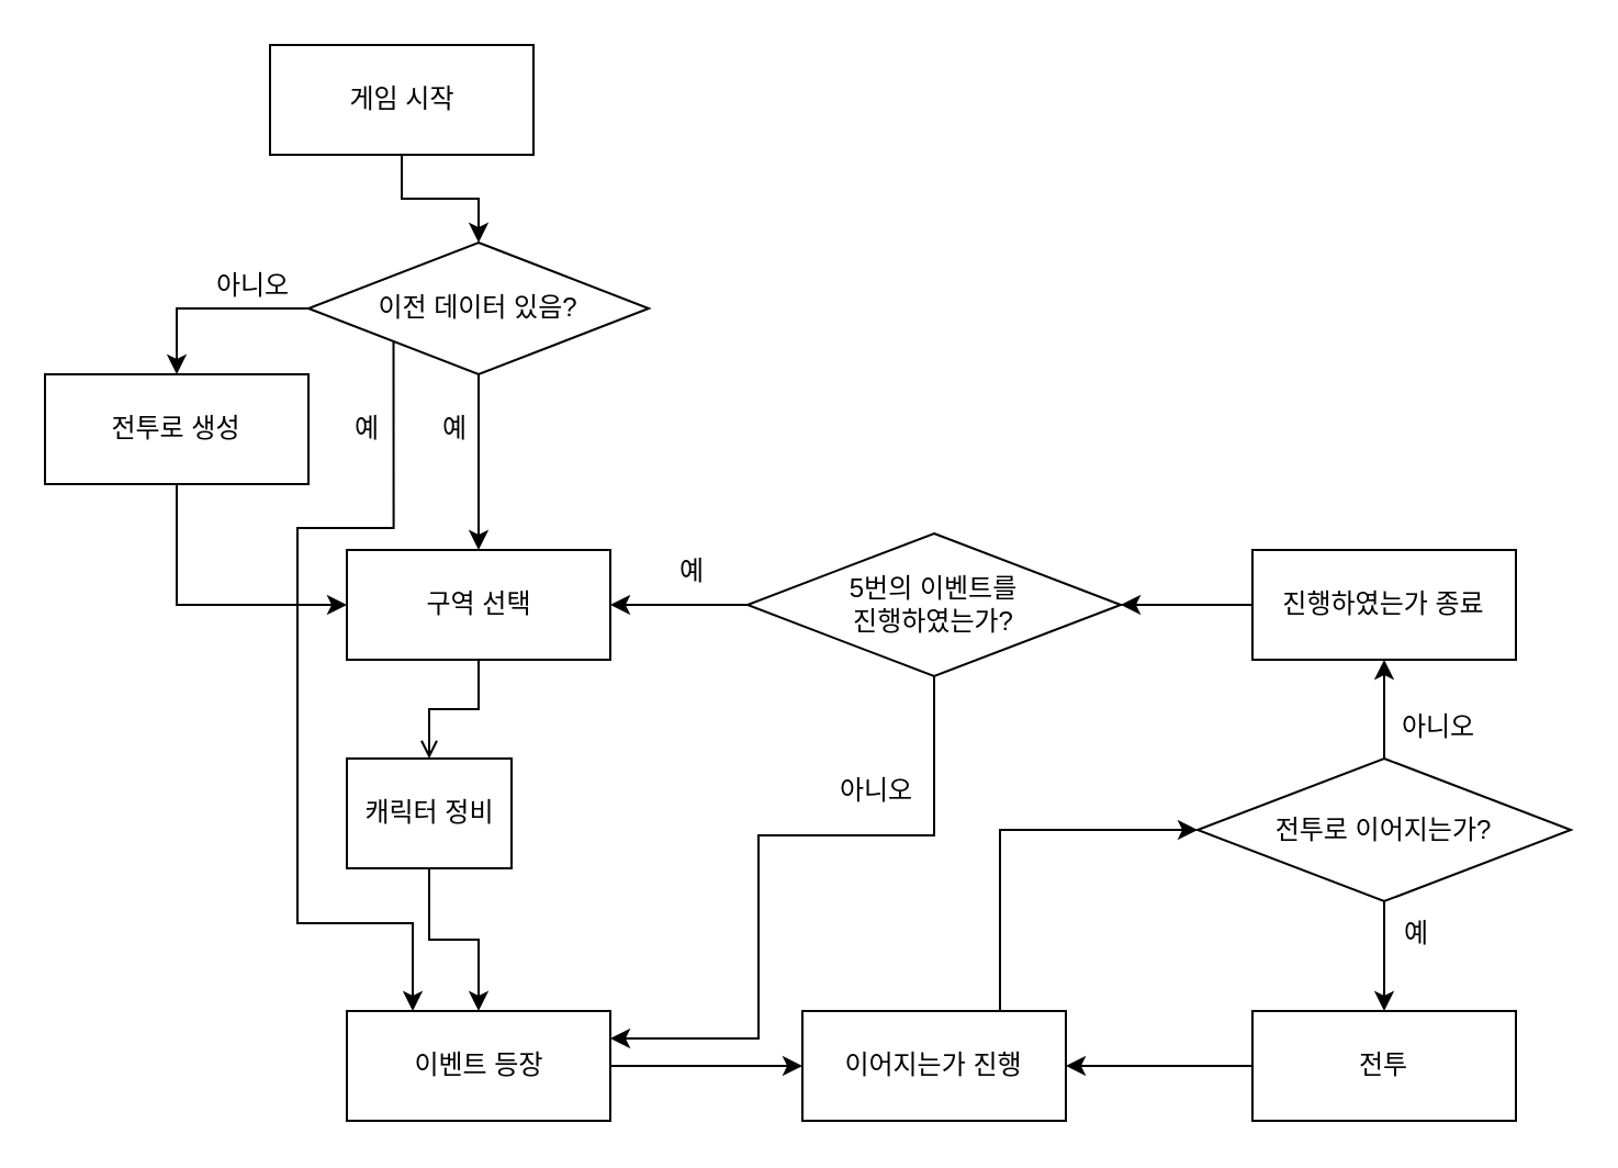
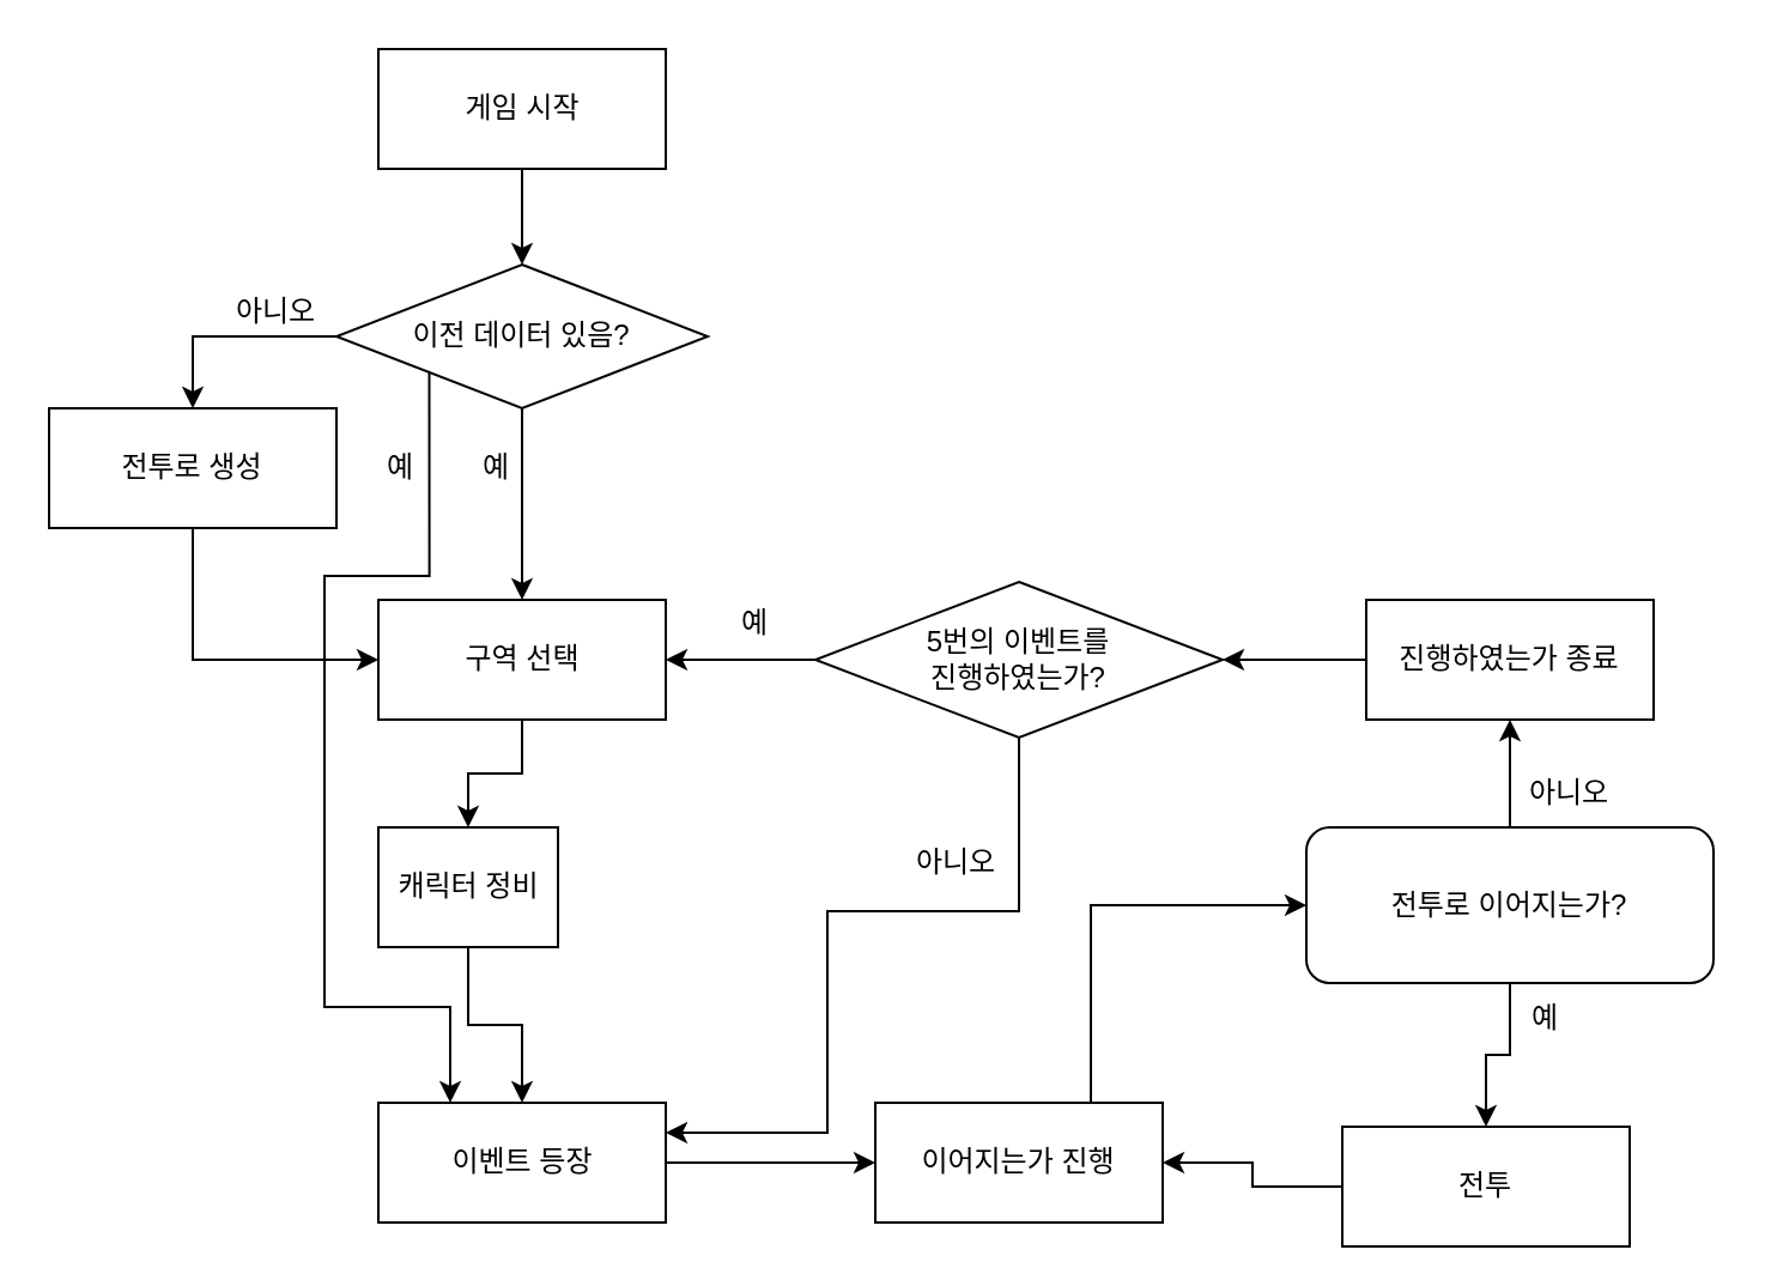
  <mxCell id="0" />
  <mxCell id="1" parent="0" />
  <mxCell id="2" style="edgeStyle=orthogonalEdgeStyle;rounded=0;orthogonalLoop=1;jettySize=auto;html=1;exitX=0.5;exitY=1;exitDx=0;exitDy=0;entryX=0.5;entryY=0;entryDx=0;entryDy=0;" parent="1" source="3" target="7" edge="1"><mxGeometry relative="1" as="geometry" /></mxCell>
- <mxCell id="3" value="게임 시작" style="rounded=0;whiteSpace=wrap;html=1;" parent="1" vertex="1"><mxGeometry x="122.5" y="20" width="120" height="50" as="geometry" /></mxCell>
+ <mxCell id="3" value="게임 시작" style="rounded=0;whiteSpace=wrap;html=1;" parent="1" vertex="1"><mxGeometry x="157.5" y="20" width="120" height="50" as="geometry" /></mxCell>
  <mxCell id="4" style="edgeStyle=orthogonalEdgeStyle;rounded=0;orthogonalLoop=1;jettySize=auto;html=1;exitX=0;exitY=0.5;exitDx=0;exitDy=0;" parent="1" source="7" target="9" edge="1"><mxGeometry relative="1" as="geometry" /></mxCell>
  <mxCell id="5" style="edgeStyle=orthogonalEdgeStyle;rounded=0;orthogonalLoop=1;jettySize=auto;html=1;exitX=0.5;exitY=1;exitDx=0;exitDy=0;" parent="1" source="7" target="13" edge="1"><mxGeometry relative="1" as="geometry" /></mxCell>
  <mxCell id="6" style="edgeStyle=orthogonalEdgeStyle;rounded=0;orthogonalLoop=1;jettySize=auto;html=1;exitX=0;exitY=1;exitDx=0;exitDy=0;entryX=0.25;entryY=0;entryDx=0;entryDy=0;" edge="1" parent="1" source="7" target="17"><mxGeometry relative="1" as="geometry"><Array as="points"><mxPoint x="179" y="240" /><mxPoint x="135" y="240" /><mxPoint x="135" y="420" /><mxPoint x="188" y="420" /></Array></mxGeometry></mxCell>
  <mxCell id="7" value="이전 데이터 있음?" style="rhombus;whiteSpace=wrap;html=1;" parent="1" vertex="1"><mxGeometry x="140" y="110" width="155" height="60" as="geometry" /></mxCell>
  <mxCell id="8" style="edgeStyle=orthogonalEdgeStyle;rounded=0;orthogonalLoop=1;jettySize=auto;html=1;exitX=0.5;exitY=1;exitDx=0;exitDy=0;entryX=0;entryY=0.5;entryDx=0;entryDy=0;" parent="1" source="9" target="13" edge="1"><mxGeometry relative="1" as="geometry" /></mxCell>
  <mxCell id="9" value="전투로 생성" style="rounded=0;whiteSpace=wrap;html=1;" parent="1" vertex="1"><mxGeometry x="20" y="170" width="120" height="50" as="geometry" /></mxCell>
  <mxCell id="10" value="예" style="text;html=1;strokeColor=none;fillColor=none;align=center;verticalAlign=middle;whiteSpace=wrap;rounded=0;" parent="1" vertex="1"><mxGeometry x="147" y="185" width="40" height="20" as="geometry" /></mxCell>
  <mxCell id="11" value="아니오" style="text;html=1;strokeColor=none;fillColor=none;align=center;verticalAlign=middle;whiteSpace=wrap;rounded=0;" parent="1" vertex="1"><mxGeometry x="95" y="120" width="40" height="20" as="geometry" /></mxCell>
- <mxCell id="12" style="edgeStyle=orthogonalEdgeStyle;rounded=0;orthogonalLoop=1;jettySize=auto;html=1;exitX=0.5;exitY=1;exitDx=0;exitDy=0;entryX=0.5;entryY=0;entryDx=0;entryDy=0;endArrow=open;" parent="1" source="13" target="15" edge="1"><mxGeometry relative="1" as="geometry" /></mxCell>
+ <mxCell id="12" style="edgeStyle=orthogonalEdgeStyle;rounded=0;orthogonalLoop=1;jettySize=auto;html=1;exitX=0.5;exitY=1;exitDx=0;exitDy=0;entryX=0.5;entryY=0;entryDx=0;entryDy=0;" parent="1" source="13" target="15" edge="1"><mxGeometry relative="1" as="geometry" /></mxCell>
  <mxCell id="13" value="구역 선택" style="rounded=0;whiteSpace=wrap;html=1;" parent="1" vertex="1"><mxGeometry x="157.5" y="250" width="120" height="50" as="geometry" /></mxCell>
  <mxCell id="14" style="edgeStyle=orthogonalEdgeStyle;rounded=0;orthogonalLoop=1;jettySize=auto;html=1;exitX=0.5;exitY=1;exitDx=0;exitDy=0;" parent="1" source="15" target="17" edge="1"><mxGeometry relative="1" as="geometry" /></mxCell>
  <mxCell id="15" value="캐릭터 정비" style="rounded=0;whiteSpace=wrap;html=1;" parent="1" vertex="1"><mxGeometry x="157.5" y="345" width="75" height="50" as="geometry" /></mxCell>
  <mxCell id="16" style="edgeStyle=orthogonalEdgeStyle;rounded=0;orthogonalLoop=1;jettySize=auto;html=1;exitX=1;exitY=0.5;exitDx=0;exitDy=0;entryX=0;entryY=0.5;entryDx=0;entryDy=0;" parent="1" source="17" target="31" edge="1"><mxGeometry relative="1" as="geometry" /></mxCell>
  <mxCell id="17" value="이벤트 등장" style="rounded=0;whiteSpace=wrap;html=1;" parent="1" vertex="1"><mxGeometry x="157.5" y="460" width="120" height="50" as="geometry" /></mxCell>
  <mxCell id="18" style="edgeStyle=orthogonalEdgeStyle;rounded=0;orthogonalLoop=1;jettySize=auto;html=1;exitX=0.5;exitY=1;exitDx=0;exitDy=0;" parent="1" source="20" target="25" edge="1"><mxGeometry relative="1" as="geometry" /></mxCell>
  <mxCell id="19" style="edgeStyle=orthogonalEdgeStyle;rounded=0;orthogonalLoop=1;jettySize=auto;html=1;exitX=0.5;exitY=0;exitDx=0;exitDy=0;entryX=0.5;entryY=1;entryDx=0;entryDy=0;" parent="1" source="20" target="33" edge="1"><mxGeometry relative="1" as="geometry" /></mxCell>
- <mxCell id="20" value="전투로 이어지는가?" style="rhombus;whiteSpace=wrap;html=1;" parent="1" vertex="1"><mxGeometry x="545" y="345" width="170" height="65" as="geometry" /></mxCell>
+ <mxCell id="20" value="전투로 이어지는가?" style="whiteSpace=wrap;html=1;rounded=1;" parent="1" vertex="1"><mxGeometry x="545" y="345" width="170" height="65" as="geometry" /></mxCell>
  <mxCell id="21" style="edgeStyle=orthogonalEdgeStyle;rounded=0;orthogonalLoop=1;jettySize=auto;html=1;exitX=0;exitY=0.5;exitDx=0;exitDy=0;entryX=1;entryY=0.5;entryDx=0;entryDy=0;" parent="1" source="23" target="13" edge="1"><mxGeometry relative="1" as="geometry" /></mxCell>
  <mxCell id="22" style="edgeStyle=orthogonalEdgeStyle;rounded=0;orthogonalLoop=1;jettySize=auto;html=1;exitX=0.5;exitY=1;exitDx=0;exitDy=0;entryX=1;entryY=0.25;entryDx=0;entryDy=0;" edge="1" parent="1" source="23" target="17"><mxGeometry relative="1" as="geometry"><Array as="points"><mxPoint x="425" y="380" /><mxPoint x="345" y="380" /><mxPoint x="345" y="473" /></Array></mxGeometry></mxCell>
  <mxCell id="23" value="5번의 이벤트를 &lt;br&gt;진행하였는가?" style="rhombus;whiteSpace=wrap;html=1;" parent="1" vertex="1"><mxGeometry x="340" y="242.5" width="170" height="65" as="geometry" /></mxCell>
  <mxCell id="24" style="edgeStyle=orthogonalEdgeStyle;rounded=0;orthogonalLoop=1;jettySize=auto;html=1;exitX=0;exitY=0.5;exitDx=0;exitDy=0;entryX=1;entryY=0.5;entryDx=0;entryDy=0;" parent="1" source="25" target="31" edge="1"><mxGeometry relative="1" as="geometry" /></mxCell>
- <mxCell id="25" value="전투" style="rounded=0;whiteSpace=wrap;html=1;" parent="1" vertex="1"><mxGeometry x="570" y="460" width="120" height="50" as="geometry" /></mxCell>
+ <mxCell id="25" value="전투" style="rounded=0;whiteSpace=wrap;html=1;" parent="1" vertex="1"><mxGeometry x="560" y="470" width="120" height="50" as="geometry" /></mxCell>
  <mxCell id="26" value="예" style="text;html=1;strokeColor=none;fillColor=none;align=center;verticalAlign=middle;whiteSpace=wrap;rounded=0;" parent="1" vertex="1"><mxGeometry x="625" y="415" width="40" height="20" as="geometry" /></mxCell>
  <mxCell id="27" value="아니오" style="text;html=1;strokeColor=none;fillColor=none;align=center;verticalAlign=middle;whiteSpace=wrap;rounded=0;" parent="1" vertex="1"><mxGeometry x="635" y="321" width="40" height="20" as="geometry" /></mxCell>
  <mxCell id="28" value="아니오" style="text;html=1;strokeColor=none;fillColor=none;align=center;verticalAlign=middle;whiteSpace=wrap;rounded=0;" parent="1" vertex="1"><mxGeometry x="379" y="350" width="40" height="20" as="geometry" /></mxCell>
  <mxCell id="29" value="예" style="text;html=1;strokeColor=none;fillColor=none;align=center;verticalAlign=middle;whiteSpace=wrap;rounded=0;" parent="1" vertex="1"><mxGeometry x="295" y="250" width="40" height="20" as="geometry" /></mxCell>
  <mxCell id="30" style="edgeStyle=orthogonalEdgeStyle;rounded=0;orthogonalLoop=1;jettySize=auto;html=1;exitX=0.75;exitY=0;exitDx=0;exitDy=0;entryX=0;entryY=0.5;entryDx=0;entryDy=0;" parent="1" source="31" target="20" edge="1"><mxGeometry relative="1" as="geometry" /></mxCell>
  <mxCell id="31" value="이어지는가 진행" style="rounded=0;whiteSpace=wrap;html=1;" parent="1" vertex="1"><mxGeometry x="365" y="460" width="120" height="50" as="geometry" /></mxCell>
  <mxCell id="32" style="edgeStyle=orthogonalEdgeStyle;rounded=0;orthogonalLoop=1;jettySize=auto;html=1;exitX=0;exitY=0.5;exitDx=0;exitDy=0;entryX=1;entryY=0.5;entryDx=0;entryDy=0;" parent="1" source="33" target="23" edge="1"><mxGeometry relative="1" as="geometry" /></mxCell>
  <mxCell id="33" value="진행하였는가 종료" style="rounded=0;whiteSpace=wrap;html=1;" parent="1" vertex="1"><mxGeometry x="570" y="250" width="120" height="50" as="geometry" /></mxCell>
  <mxCell id="34" value="예" style="text;html=1;strokeColor=none;fillColor=none;align=center;verticalAlign=middle;whiteSpace=wrap;rounded=0;" vertex="1" parent="1"><mxGeometry x="187" y="185" width="40" height="20" as="geometry" /></mxCell>
